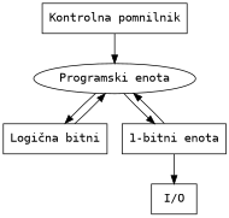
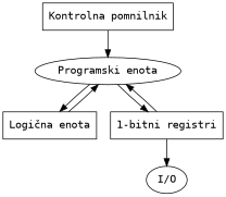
  digraph {
    fontname="DejaVu Sans Mono"
    node [fontname="DejaVu Sans Mono" shape=box]
    edge [fontname="DejaVu Sans Mono"]
    n1 [label="Programski enota" shape=""]
-   n2 [label="Logična bitni"]
-   n3 [label="1-bitni enota"]
-   n4 [label="I/O"]
+   n2 [label="Logična enota"]
+   n3 [label="1-bitni registri"]
+   n4 [label="I/O" shape=""]
    n5 [label="Kontrolna pomnilnik"]
    n1 -> n2
    n1 -> n3
    n2 -> n1
    n3 -> n1
    n3 -> n4
    n5 -> n1
  }
